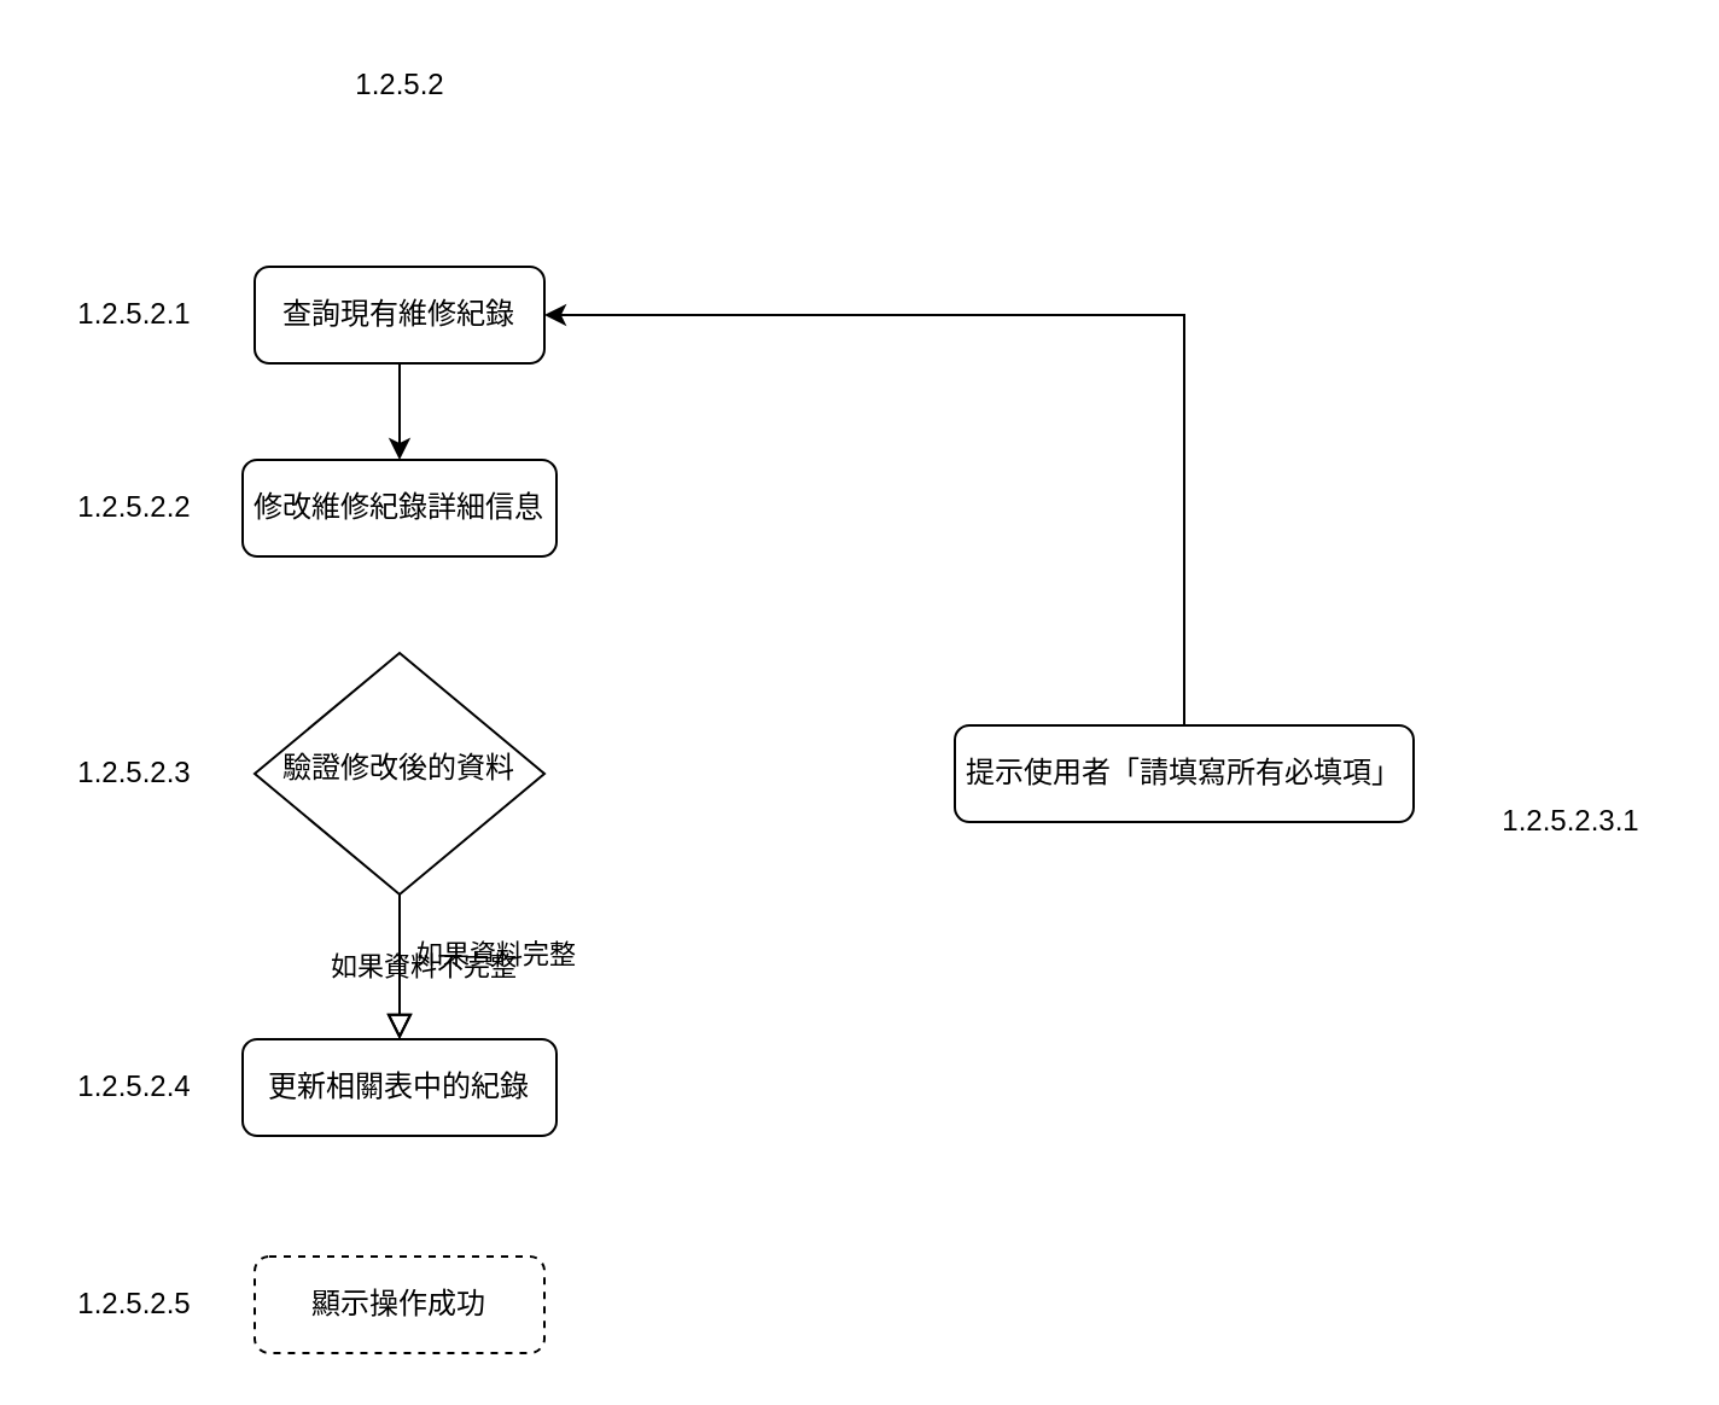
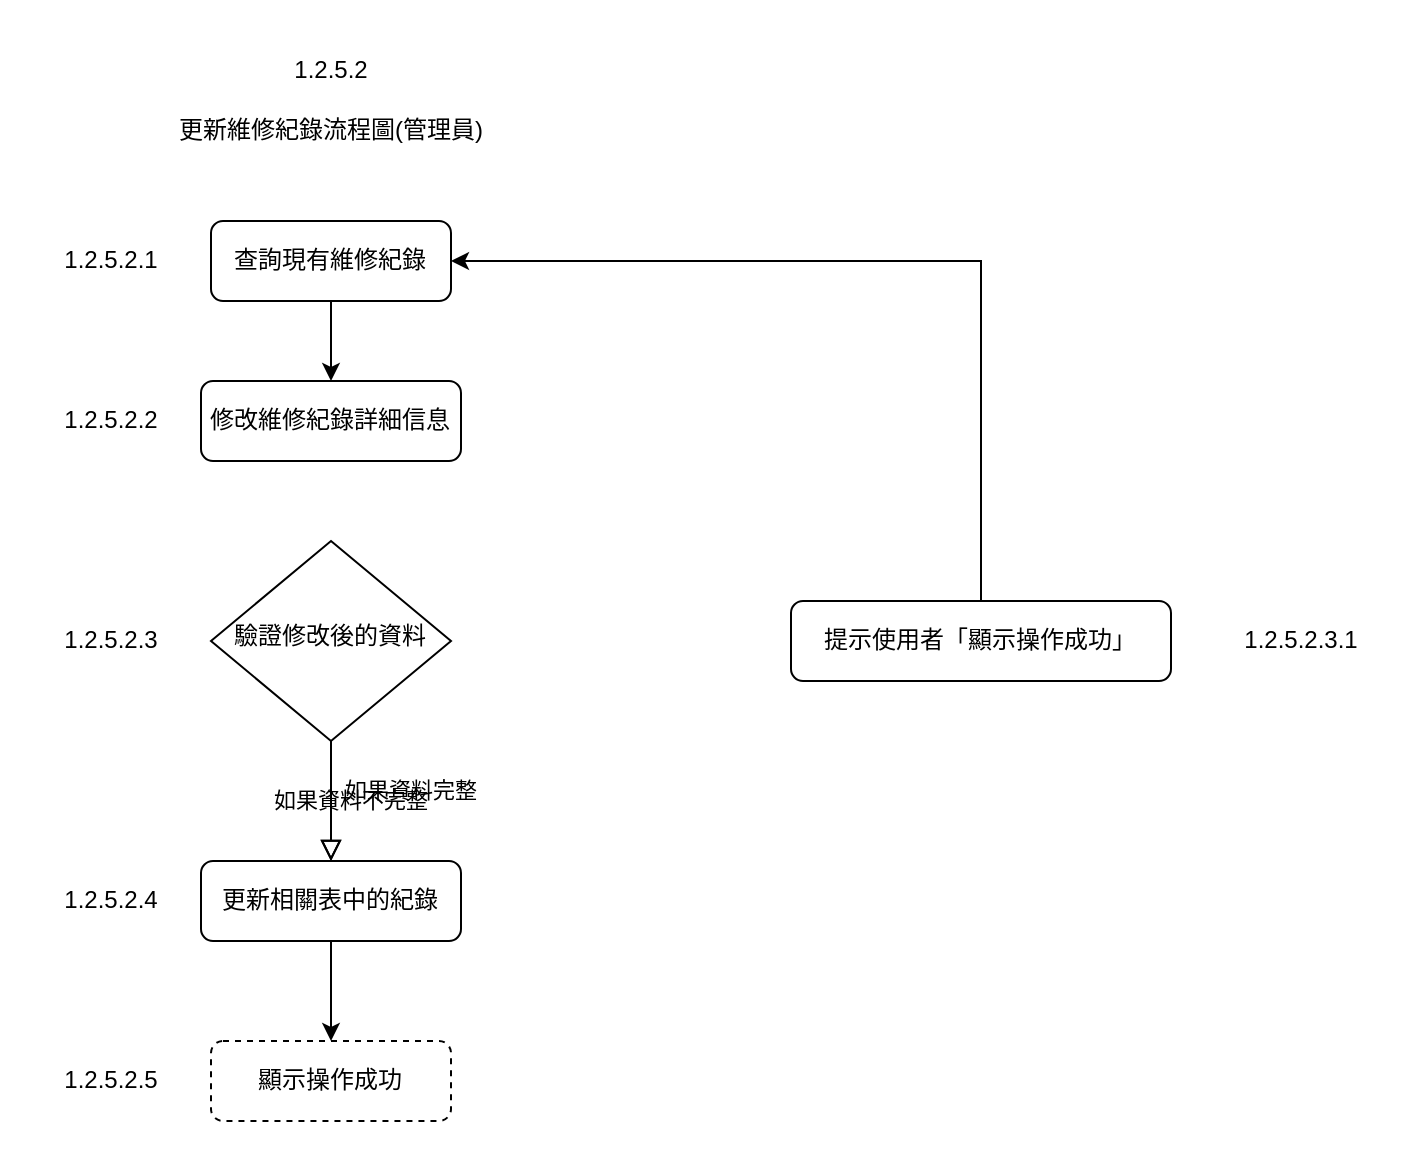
  <mxCell id="0" />
  <mxCell id="1" parent="0" />
  <mxCell id="2" value="" style="edgeStyle=orthogonalEdgeStyle;rounded=0;orthogonalLoop=1;jettySize=auto;html=1;" parent="1" source="3" target="11" edge="1"><mxGeometry relative="1" as="geometry" /></mxCell>
  <mxCell id="3" value="查詢現有維修紀錄&lt;span style=&quot;color: rgba(0, 0, 0, 0); font-family: monospace; font-size: 0px; text-align: start; text-wrap: nowrap;&quot;&gt;%3CmxGraphModel%3E%3Croot%3E%3CmxCell%20id%3D%220%22%2F%3E%3CmxCell%20id%3D%221%22%20parent%3D%220%22%2F%3E%3CmxCell%20id%3D%222%22%20value%3D%22%E5%B0%87%E8%B3%87%E6%96%99%E5%AD%98%E5%84%B2%E5%88%B0%E7%9B%B8%E9%97%9C%E8%A1%A8%E8%A3%A1%22%20style%3D%22rounded%3D1%3BwhiteSpace%3Dwrap%3Bhtml%3D1%3BfontSize%3D12%3Bglass%3D0%3BstrokeWidth%3D1%3Bshadow%3D0%3B%22%20vertex%3D%221%22%20parent%3D%221%22%3E%3CmxGeometry%20x%3D%22155%22%20y%3D%22360%22%20width%3D%22130%22%20height%3D%2240%22%20as%3D%22geometry%22%2F%3E%3C%2FmxCell%3E%3C%2Froot%3E%3C%2FmxGraphModel%3E&lt;/span&gt;" style="rounded=1;whiteSpace=wrap;html=1;fontSize=12;glass=0;strokeWidth=1;shadow=0;" parent="1" vertex="1"><mxGeometry x="105" y="110" width="120" height="40" as="geometry" /></mxCell>
  <mxCell id="4" value="如果資料完整" style="rounded=0;html=1;jettySize=auto;orthogonalLoop=1;fontSize=11;endArrow=block;endFill=0;endSize=8;strokeWidth=1;shadow=0;labelBackgroundColor=none;edgeStyle=orthogonalEdgeStyle;" parent="1" source="6" edge="1"><mxGeometry x="0.007" y="40" relative="1" as="geometry"><mxPoint x="40" y="35" as="offset" /><mxPoint x="165" y="430" as="targetPoint" /></mxGeometry></mxCell>
  <mxCell id="5" value="如果資料不完整" style="edgeStyle=orthogonalEdgeStyle;rounded=0;html=1;jettySize=auto;orthogonalLoop=1;fontSize=11;endArrow=block;endFill=0;endSize=8;strokeWidth=1;shadow=0;labelBackgroundColor=none;" parent="1" source="6" target="13" edge="1"><mxGeometry y="10" relative="1" as="geometry"><mxPoint as="offset" /></mxGeometry></mxCell>
  <mxCell id="6" value="驗證修改後的資料" style="rhombus;whiteSpace=wrap;html=1;shadow=0;fontFamily=Helvetica;fontSize=12;align=center;strokeWidth=1;spacing=6;spacingTop=-4;" parent="1" vertex="1"><mxGeometry x="105" y="270" width="120" height="100" as="geometry" /></mxCell>
  <mxCell id="7" style="edgeStyle=orthogonalEdgeStyle;rounded=0;orthogonalLoop=1;jettySize=auto;html=1;exitX=0.5;exitY=0;exitDx=0;exitDy=0;entryX=1;entryY=0.5;entryDx=0;entryDy=0;" parent="1" source="8" target="3" edge="1"><mxGeometry relative="1" as="geometry" /></mxCell>
- <mxCell id="8" value="提示使用者「請填寫所有必填項&lt;span style=&quot;background-color: initial;&quot;&gt;」&lt;/span&gt;" style="rounded=1;whiteSpace=wrap;html=1;fontSize=12;glass=0;strokeWidth=1;shadow=0;" parent="1" vertex="1"><mxGeometry x="395" y="300" width="190" height="40" as="geometry" /></mxCell>
+ <mxCell id="8" value="提示使用者「顯示操作成功&lt;span style=&quot;background-color: initial;&quot;&gt;」&lt;/span&gt;" style="rounded=1;whiteSpace=wrap;html=1;fontSize=12;glass=0;strokeWidth=1;shadow=0;" parent="1" vertex="1"><mxGeometry x="395" y="300" width="190" height="40" as="geometry" /></mxCell>
  <mxCell id="9" value="顯示操作成功" style="rounded=1;whiteSpace=wrap;html=1;fontSize=12;glass=0;strokeWidth=1;shadow=0;dashed=1;" parent="1" vertex="1"><mxGeometry x="105" y="520" width="120" height="40" as="geometry" /></mxCell>
+ <mxCell id="10" value="更新維修紀錄流程圖(管理員&lt;span style=&quot;background-color: initial;&quot;&gt;)&lt;/span&gt;" style="text;html=1;align=center;verticalAlign=middle;resizable=0;points=[];autosize=1;strokeColor=none;fillColor=none;" parent="1" vertex="1"><mxGeometry x="75" y="50" width="180" height="30" as="geometry" /></mxCell>
  <mxCell id="11" value="修改維修紀錄詳細信息" style="rounded=1;whiteSpace=wrap;html=1;fontSize=12;glass=0;strokeWidth=1;shadow=0;" parent="1" vertex="1"><mxGeometry x="100" y="190" width="130" height="40" as="geometry" /></mxCell>
+ <mxCell id="12" value="" style="edgeStyle=orthogonalEdgeStyle;rounded=0;orthogonalLoop=1;jettySize=auto;html=1;" parent="1" source="13" target="9" edge="1"><mxGeometry relative="1" as="geometry" /></mxCell>
  <mxCell id="13" value="更新相關表中的紀錄" style="rounded=1;whiteSpace=wrap;html=1;fontSize=12;glass=0;strokeWidth=1;shadow=0;" parent="1" vertex="1"><mxGeometry x="100" y="430" width="130" height="40" as="geometry" /></mxCell>
  <mxCell id="14" value="1.2.5.2" style="text;html=1;align=center;verticalAlign=middle;resizable=0;points=[];autosize=1;strokeColor=none;fillColor=none;" parent="1" vertex="1"><mxGeometry x="135" y="20" width="60" height="30" as="geometry" /></mxCell>
  <mxCell id="15" value="1.2.5.2.1" style="text;html=1;align=center;verticalAlign=middle;resizable=0;points=[];autosize=1;strokeColor=none;fillColor=none;" parent="1" vertex="1"><mxGeometry x="20" y="115" width="70" height="30" as="geometry" /></mxCell>
  <mxCell id="16" value="1.2.5.2.2" style="text;html=1;align=center;verticalAlign=middle;resizable=0;points=[];autosize=1;strokeColor=none;fillColor=none;" parent="1" vertex="1"><mxGeometry x="20" y="195" width="70" height="30" as="geometry" /></mxCell>
  <mxCell id="17" value="1.2.5.2.3" style="text;html=1;align=center;verticalAlign=middle;resizable=0;points=[];autosize=1;strokeColor=none;fillColor=none;" parent="1" vertex="1"><mxGeometry x="20" y="305" width="70" height="30" as="geometry" /></mxCell>
- <mxCell id="18" value="1.2.5.2.3.1" style="text;html=1;align=center;verticalAlign=middle;resizable=0;points=[];autosize=1;strokeColor=none;fillColor=none;" parent="1" vertex="1"><mxGeometry x="610" y="325" width="80" height="30" as="geometry" /></mxCell>
+ <mxCell id="18" value="1.2.5.2.3.1" style="text;html=1;align=center;verticalAlign=middle;resizable=0;points=[];autosize=1;strokeColor=none;fillColor=none;" parent="1" vertex="1"><mxGeometry x="610" y="305" width="80" height="30" as="geometry" /></mxCell>
  <mxCell id="19" value="1.2.5.2.4" style="text;html=1;align=center;verticalAlign=middle;resizable=0;points=[];autosize=1;strokeColor=none;fillColor=none;" parent="1" vertex="1"><mxGeometry x="20" y="435" width="70" height="30" as="geometry" /></mxCell>
  <mxCell id="20" value="1.2.5.2.5" style="text;html=1;align=center;verticalAlign=middle;resizable=0;points=[];autosize=1;strokeColor=none;fillColor=none;" parent="1" vertex="1"><mxGeometry x="20" y="525" width="70" height="30" as="geometry" /></mxCell>
